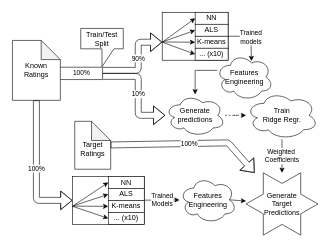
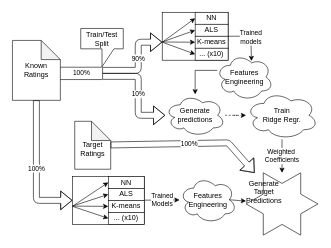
  <mxCell id="0" />
  <mxCell id="1" parent="0" />
  <mxCell id="2" value="Known&lt;br&gt;Ratings" style="shape=note;whiteSpace=wrap;html=1;backgroundOutline=1;darkOpacity=0.05;size=32;" vertex="1" parent="1"><mxGeometry x="20" y="67" width="80" height="100" as="geometry" /></mxCell>
  <mxCell id="3" value="100%" style="shape=link;endArrow=classic;html=1;width=20.604;" edge="1" parent="1"><mxGeometry width="50" height="50" relative="1" as="geometry"><mxPoint x="100" y="122" as="sourcePoint" /><mxPoint x="170" y="122" as="targetPoint" /><Array as="points" /></mxGeometry></mxCell>
  <mxCell id="4" value="100%" style="shape=flexArrow;endArrow=classic;html=1;" edge="1" parent="1" source="2" target="29"><mxGeometry width="50" height="50" relative="1" as="geometry"><mxPoint x="50" y="207" as="sourcePoint" /><mxPoint x="130" y="327" as="targetPoint" /><Array as="points"><mxPoint x="60" y="334" /></Array></mxGeometry></mxCell>
  <mxCell id="5" value="&lt;br&gt;Target&lt;br&gt;Ratings" style="shape=note;whiteSpace=wrap;html=1;backgroundOutline=1;darkOpacity=0.05;size=32;" vertex="1" parent="1"><mxGeometry x="124" y="202" width="60" height="80" as="geometry" /></mxCell>
  <mxCell id="6" value="90%" style="shape=flexArrow;endArrow=classic;html=1;entryX=0;entryY=0.624;entryDx=0;entryDy=0;entryPerimeter=0;" edge="1" parent="1" target="13"><mxGeometry x="-0.184" y="20" width="50" height="50" relative="1" as="geometry"><mxPoint x="170" y="117" as="sourcePoint" /><mxPoint x="280" y="57" as="targetPoint" /><Array as="points"><mxPoint x="230" y="117" /><mxPoint x="230" y="70" /></Array><mxPoint x="20" y="-20" as="offset" /></mxGeometry></mxCell>
  <mxCell id="7" value="Train/Test&lt;br&gt;Split" style="shape=callout;whiteSpace=wrap;html=1;perimeter=calloutPerimeter;" vertex="1" parent="1"><mxGeometry x="134" y="47" width="71" height="64" as="geometry" /></mxCell>
  <mxCell id="8" value="Trained&lt;br&gt;models" style="endArrow=classic;html=1;entryX=0.621;entryY=0.159;entryDx=0;entryDy=0;entryPerimeter=0;" edge="1" parent="1" source="13" target="40"><mxGeometry width="50" height="50" relative="1" as="geometry"><mxPoint x="330" y="97" as="sourcePoint" /><mxPoint x="430" y="97" as="targetPoint" /><Array as="points"><mxPoint x="418" y="60" /></Array></mxGeometry></mxCell>
  <mxCell id="9" value="Train&lt;br&gt;Ridge Regr." style="ellipse;shape=cloud;whiteSpace=wrap;html=1;" vertex="1" parent="1"><mxGeometry x="410" y="152" width="120" height="80" as="geometry" /></mxCell>
  <mxCell id="10" value="Weighted&amp;nbsp;&lt;br&gt;Coefficients" style="endArrow=classic;html=1;" edge="1" parent="1" source="9" target="41"><mxGeometry width="50" height="50" relative="1" as="geometry"><mxPoint x="490" y="297" as="sourcePoint" /><mxPoint x="471.164" y="288" as="targetPoint" /></mxGeometry></mxCell>
  <mxCell id="11" value="100%" style="shape=flexArrow;endArrow=classic;html=1;" edge="1" parent="1" source="5" target="41"><mxGeometry width="50" height="50" relative="1" as="geometry"><mxPoint x="220" y="277" as="sourcePoint" /><mxPoint x="436.338" y="293.497" as="targetPoint" /><Array as="points"><mxPoint x="380" y="238" /></Array></mxGeometry></mxCell>
  <mxCell id="12" value="" style="group" vertex="1" connectable="0" parent="1"><mxGeometry x="270" y="20" width="110" height="80" as="geometry" /></mxCell>
  <mxCell id="13" value="" style="whiteSpace=wrap;html=1;" vertex="1" parent="12"><mxGeometry width="110" height="80" as="geometry" /></mxCell>
  <mxCell id="14" value="NN" style="whiteSpace=wrap;html=1;" vertex="1" parent="12"><mxGeometry x="55" width="55" height="20" as="geometry" /></mxCell>
  <mxCell id="15" value="ALS" style="whiteSpace=wrap;html=1;" vertex="1" parent="12"><mxGeometry x="55" y="20" width="55" height="20" as="geometry" /></mxCell>
  <mxCell id="16" value="K-means" style="whiteSpace=wrap;html=1;" vertex="1" parent="12"><mxGeometry x="55" y="40" width="55" height="20" as="geometry" /></mxCell>
  <mxCell id="17" value="... (x10)" style="whiteSpace=wrap;html=1;" vertex="1" parent="12"><mxGeometry x="55" y="60" width="55" height="20" as="geometry" /></mxCell>
  <mxCell id="18" value="" style="endArrow=classic;html=1;entryX=0;entryY=0.5;entryDx=0;entryDy=0;" edge="1" parent="12" target="14"><mxGeometry width="50" height="50" relative="1" as="geometry"><mxPoint y="50" as="sourcePoint" /><mxPoint x="45.833" y="30" as="targetPoint" /></mxGeometry></mxCell>
  <mxCell id="19" value="" style="endArrow=classic;html=1;entryX=0;entryY=0.5;entryDx=0;entryDy=0;exitX=0.003;exitY=0.618;exitDx=0;exitDy=0;exitPerimeter=0;" edge="1" parent="12" source="13" target="15"><mxGeometry width="50" height="50" relative="1" as="geometry"><mxPoint x="9.167" y="60" as="sourcePoint" /><mxPoint x="64.167" y="20" as="targetPoint" /></mxGeometry></mxCell>
  <mxCell id="20" value="" style="endArrow=classic;html=1;entryX=0;entryY=0.5;entryDx=0;entryDy=0;exitX=0.008;exitY=0.62;exitDx=0;exitDy=0;exitPerimeter=0;" edge="1" parent="12" source="13" target="16"><mxGeometry width="50" height="50" relative="1" as="geometry"><mxPoint x="9.497" y="59.44" as="sourcePoint" /><mxPoint x="64.167" y="40" as="targetPoint" /></mxGeometry></mxCell>
  <mxCell id="21" value="" style="endArrow=classic;html=1;entryX=0;entryY=0.5;entryDx=0;entryDy=0;exitX=0.003;exitY=0.625;exitDx=0;exitDy=0;exitPerimeter=0;" edge="1" parent="12" source="13" target="17"><mxGeometry width="50" height="50" relative="1" as="geometry"><mxPoint x="10.047" y="59.6" as="sourcePoint" /><mxPoint x="64.167" y="60" as="targetPoint" /></mxGeometry></mxCell>
  <mxCell id="22" value="" style="edgeStyle=orthogonalEdgeStyle;rounded=0;comic=0;orthogonalLoop=1;jettySize=auto;html=1;dashed=1;" edge="1" parent="1" source="23" target="9"><mxGeometry relative="1" as="geometry" /></mxCell>
  <mxCell id="23" value="Generate&lt;br&gt;predictions" style="ellipse;shape=cloud;whiteSpace=wrap;html=1;" vertex="1" parent="1"><mxGeometry x="275" y="157" width="100" height="70" as="geometry" /></mxCell>
  <mxCell id="24" value="10%" style="shape=flexArrow;endArrow=classic;html=1;" edge="1" parent="1" target="23"><mxGeometry x="0.059" width="50" height="50" relative="1" as="geometry"><mxPoint x="170" y="127" as="sourcePoint" /><mxPoint x="410" y="192" as="targetPoint" /><Array as="points"><mxPoint x="230" y="127" /><mxPoint x="230" y="192" /></Array><mxPoint as="offset" /></mxGeometry></mxCell>
  <mxCell id="25" value="Features&lt;br&gt;Engineering" style="ellipse;shape=cloud;whiteSpace=wrap;html=1;" vertex="1" parent="1"><mxGeometry x="299" y="294" width="95" height="78" as="geometry" /></mxCell>
  <mxCell id="26" value="Trained&lt;br&gt;Models" style="endArrow=classic;html=1;" edge="1" parent="1" source="29" target="25"><mxGeometry width="50" height="50" relative="1" as="geometry"><mxPoint x="280" y="327" as="sourcePoint" /><mxPoint x="330" y="277" as="targetPoint" /></mxGeometry></mxCell>
  <mxCell id="27" value="" style="group" vertex="1" connectable="0" parent="1"><mxGeometry x="120" y="290" width="120" height="80" as="geometry" /></mxCell>
  <mxCell id="28" value="" style="group" vertex="1" connectable="0" parent="27"><mxGeometry y="4" width="120" height="80" as="geometry" /></mxCell>
  <mxCell id="29" value="" style="whiteSpace=wrap;html=1;" vertex="1" parent="28"><mxGeometry width="120" height="80" as="geometry" /></mxCell>
  <mxCell id="30" value="NN" style="whiteSpace=wrap;html=1;" vertex="1" parent="28"><mxGeometry x="60" width="60" height="20" as="geometry" /></mxCell>
  <mxCell id="31" value="ALS" style="whiteSpace=wrap;html=1;" vertex="1" parent="28"><mxGeometry x="60" y="20" width="60" height="20" as="geometry" /></mxCell>
  <mxCell id="32" value="K-means" style="whiteSpace=wrap;html=1;" vertex="1" parent="28"><mxGeometry x="60" y="40" width="60" height="20" as="geometry" /></mxCell>
  <mxCell id="33" value="... (x10)" style="whiteSpace=wrap;html=1;" vertex="1" parent="28"><mxGeometry x="60" y="60" width="60" height="20" as="geometry" /></mxCell>
  <mxCell id="34" value="" style="endArrow=classic;html=1;entryX=0;entryY=0.5;entryDx=0;entryDy=0;" edge="1" parent="28" target="30"><mxGeometry width="50" height="50" relative="1" as="geometry"><mxPoint y="50" as="sourcePoint" /><mxPoint x="50" y="30" as="targetPoint" /></mxGeometry></mxCell>
  <mxCell id="35" value="" style="endArrow=classic;html=1;entryX=0;entryY=0.5;entryDx=0;entryDy=0;exitX=0.003;exitY=0.618;exitDx=0;exitDy=0;exitPerimeter=0;" edge="1" parent="28" source="29" target="31"><mxGeometry width="50" height="50" relative="1" as="geometry"><mxPoint x="10" y="60" as="sourcePoint" /><mxPoint x="70" y="20" as="targetPoint" /></mxGeometry></mxCell>
  <mxCell id="36" value="" style="endArrow=classic;html=1;entryX=0;entryY=0.5;entryDx=0;entryDy=0;exitX=0.008;exitY=0.62;exitDx=0;exitDy=0;exitPerimeter=0;" edge="1" parent="28" source="29" target="32"><mxGeometry width="50" height="50" relative="1" as="geometry"><mxPoint x="10.36" y="59.44" as="sourcePoint" /><mxPoint x="70" y="40" as="targetPoint" /></mxGeometry></mxCell>
  <mxCell id="37" value="" style="endArrow=classic;html=1;entryX=0;entryY=0.5;entryDx=0;entryDy=0;exitX=0.003;exitY=0.625;exitDx=0;exitDy=0;exitPerimeter=0;" edge="1" parent="28" source="29" target="33"><mxGeometry width="50" height="50" relative="1" as="geometry"><mxPoint x="10.96" y="59.6" as="sourcePoint" /><mxPoint x="70" y="60" as="targetPoint" /></mxGeometry></mxCell>
  <mxCell id="38" value="" style="endArrow=classic;html=1;exitX=0.875;exitY=0.5;exitDx=0;exitDy=0;exitPerimeter=0;" edge="1" parent="1" source="25" target="41"><mxGeometry width="50" height="50" relative="1" as="geometry"><mxPoint x="380" y="357" as="sourcePoint" /><mxPoint x="412.425" y="327.44" as="targetPoint" /></mxGeometry></mxCell>
  <mxCell id="39" style="edgeStyle=orthogonalEdgeStyle;rounded=0;comic=0;orthogonalLoop=1;jettySize=auto;html=1;" edge="1" parent="1" source="40" target="23"><mxGeometry relative="1" as="geometry"><Array as="points"><mxPoint x="325" y="117" /><mxPoint x="325" y="132" /></Array></mxGeometry></mxCell>
  <mxCell id="40" value="Features&lt;br&gt;Engineering" style="ellipse;shape=cloud;whiteSpace=wrap;html=1;" vertex="1" parent="1"><mxGeometry x="360" y="89" width="95" height="78" as="geometry" /></mxCell>
  <mxCell id="41" value="" style="verticalLabelPosition=bottom;verticalAlign=top;html=1;shape=mxgraph.basic.6_point_star" vertex="1" parent="1"><mxGeometry x="410" y="288" width="120" height="104" as="geometry" /></mxCell>
- <mxCell id="42" value="Generate&lt;br&gt;Target&lt;br&gt;Predictions" style="text;html=1;strokeColor=none;fillColor=none;align=center;verticalAlign=middle;whiteSpace=wrap;rounded=0;" vertex="1" parent="1"><mxGeometry x="450" y="330" width="40" height="20" as="geometry" /></mxCell>
+ <mxCell id="42" value="Generate&lt;br&gt;Target&lt;br&gt;Predictions" style="text;html=1;strokeColor=none;fillColor=none;align=center;verticalAlign=middle;whiteSpace=wrap;rounded=0;" vertex="1" parent="1"><mxGeometry x="420" y="310" width="40" height="20" as="geometry" /></mxCell>
